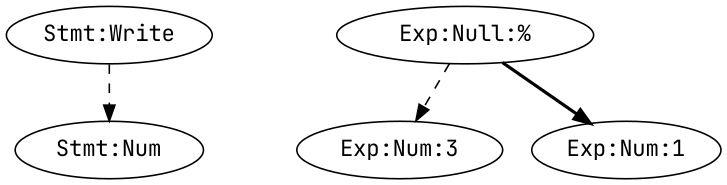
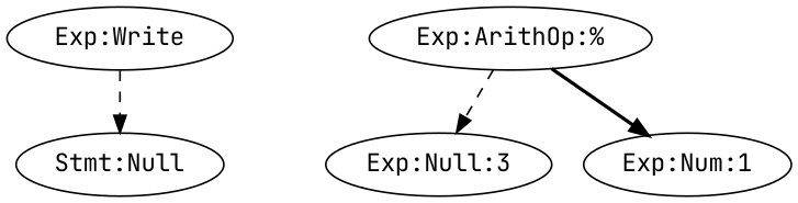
  digraph {
    fontname="JetBrains Mono"
    node [fontname="JetBrains Mono"]
    edge [fontname="JetBrains Mono" style=dashed]
-   n1 [label="Stmt:Write"]
-   n2 [label="Stmt:Num"]
-   n3 [label="Exp:Null:%"]
-   n4 [label="Exp:Num:3"]
+   n1 [label="Exp:Write"]
+   n2 [label="Stmt:Null"]
+   n3 [label="Exp:ArithOp:%"]
+   n4 [label="Exp:Null:3"]
    n5 [label="Exp:Num:1"]
    n1 -> n2
    n3 -> n4
    n3 -> n5 [style=bold]
  }
